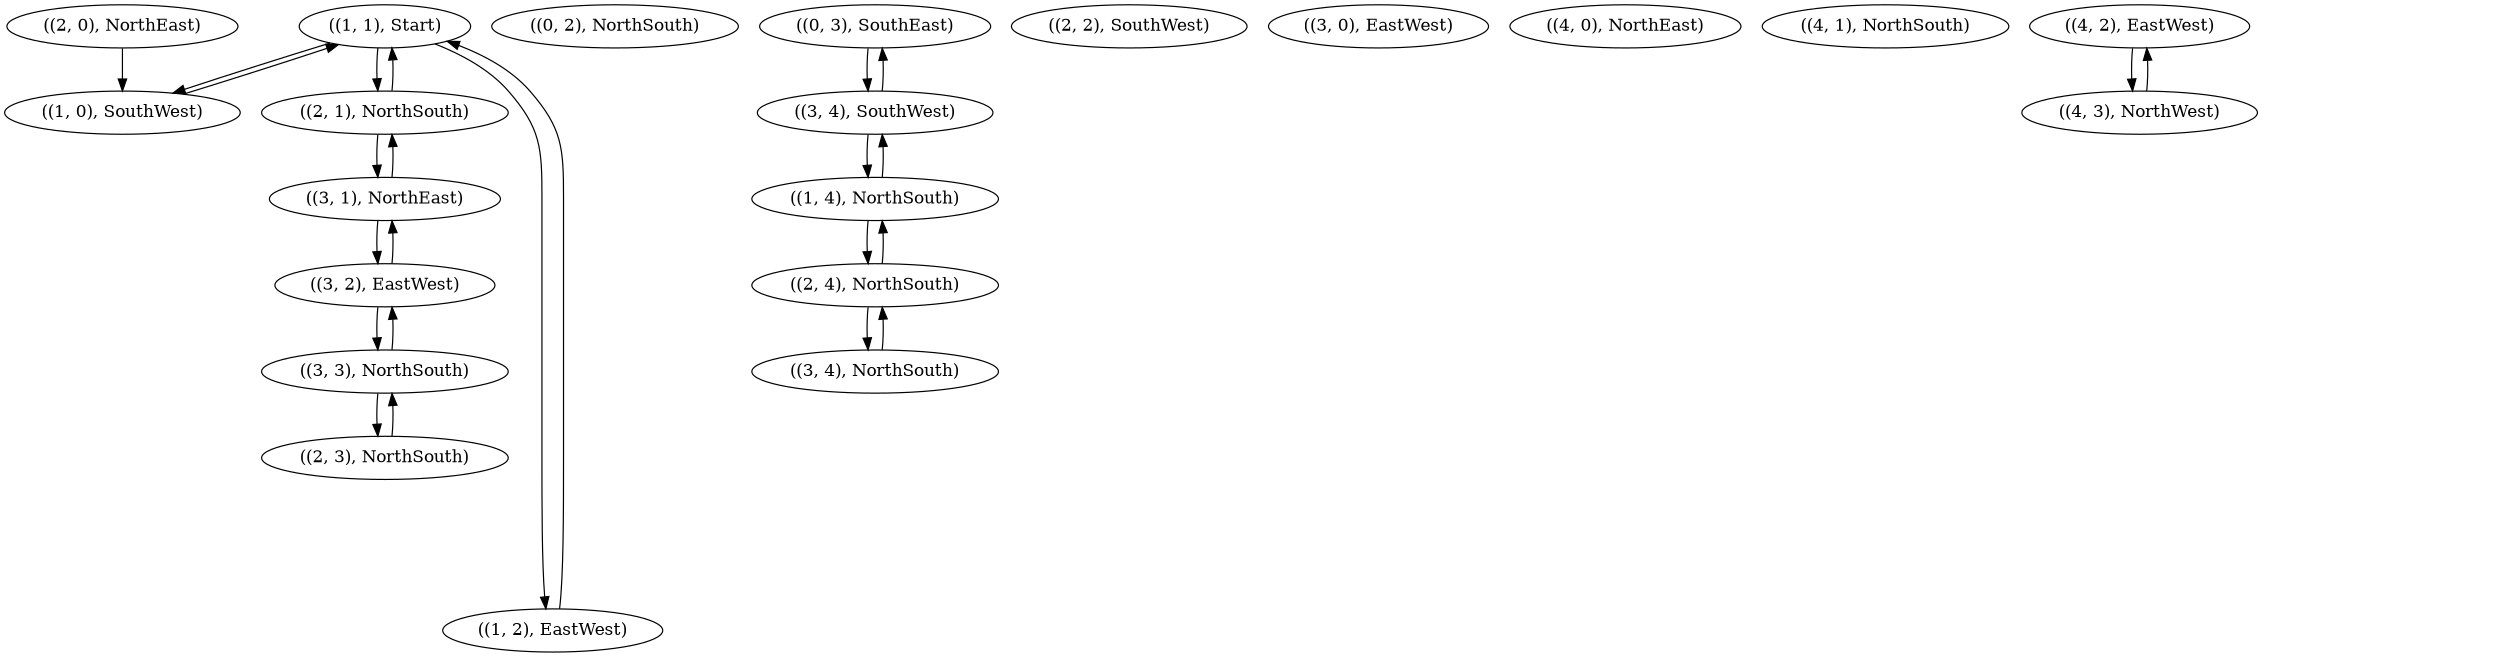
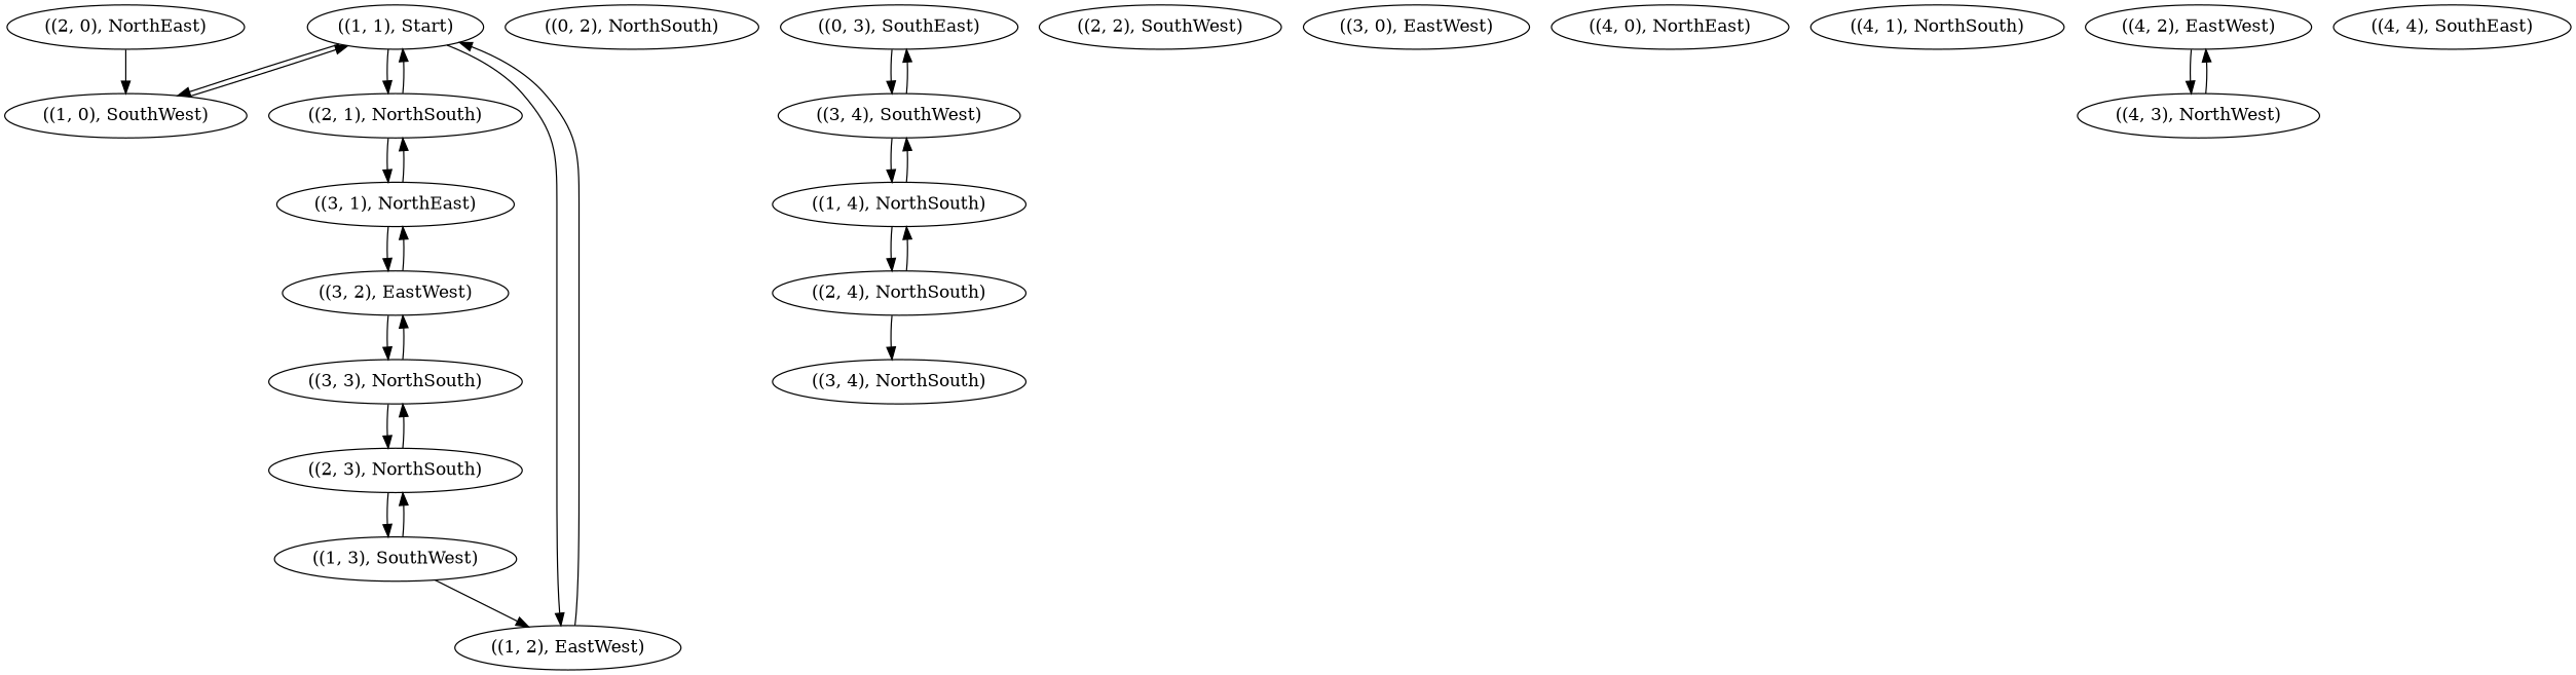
  digraph {
    n1 [label="((1, 1), Start)"]
    n2 [label="((1, 0), SouthWest)"]
    n3 [label="((2, 1), NorthSouth)"]
    n4 [label="((1, 2), EastWest)"]
    n5 [label="((3, 1), NorthEast)"]
    n6 [label="((0, 2), NorthSouth)"]
    n7 [label="((0, 3), SouthEast)"]
    n8 [label="((3, 4), SouthWest)"]
    n9 [label="((1, 4), NorthSouth)"]
    n10 [label="((2, 4), NorthSouth)"]
    n11 [label="((3, 4), NorthSouth)"]
    n12 [label="((2, 0), NorthEast)"]
    n13 [label="((3, 2), EastWest)"]
+   n14 [label="((1, 3), SouthWest)"]
    n15 [label="((2, 3), NorthSouth)"]
    n16 [label="((3, 3), NorthSouth)"]
    n17 [label="((2, 2), SouthWest)"]
    n18 [label="((3, 0), EastWest)"]
    n19 [label="((4, 0), NorthEast)"]
    n20 [label="((4, 1), NorthSouth)"]
    n21 [label="((4, 2), EastWest)"]
    n22 [label="((4, 3), NorthWest)"]
+   n23 [label="((4, 4), SouthEast)"]
    n1 -> n2
    n1 -> n3
    n1 -> n4
    n2 -> n1
    n3 -> n1
    n3 -> n5
    n4 -> n1
    n5 -> n3
    n5 -> n13
    n7 -> n8
    n8 -> n7
    n8 -> n9
    n9 -> n8
    n9 -> n10
    n10 -> n9
    n10 -> n11
-   n11 -> n10
    n12 -> n2
    n13 -> n5
    n13 -> n16
+   n14 -> n4
+   n14 -> n15
+   n15 -> n14
    n15 -> n16
    n16 -> n13
    n16 -> n15
    n21 -> n22
    n22 -> n21
  }
